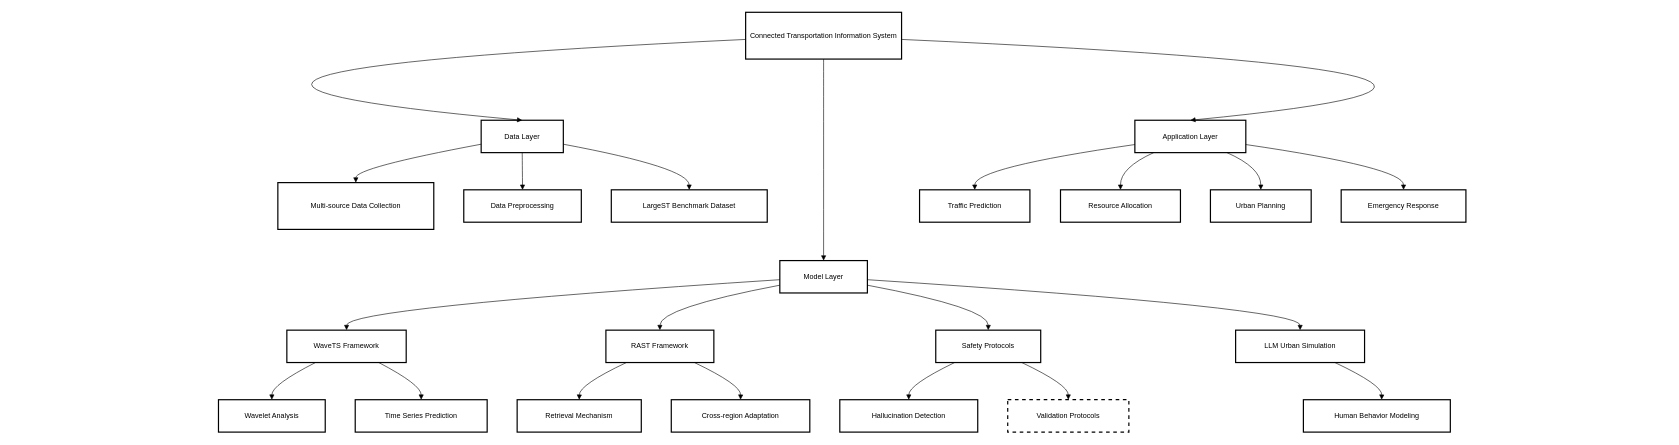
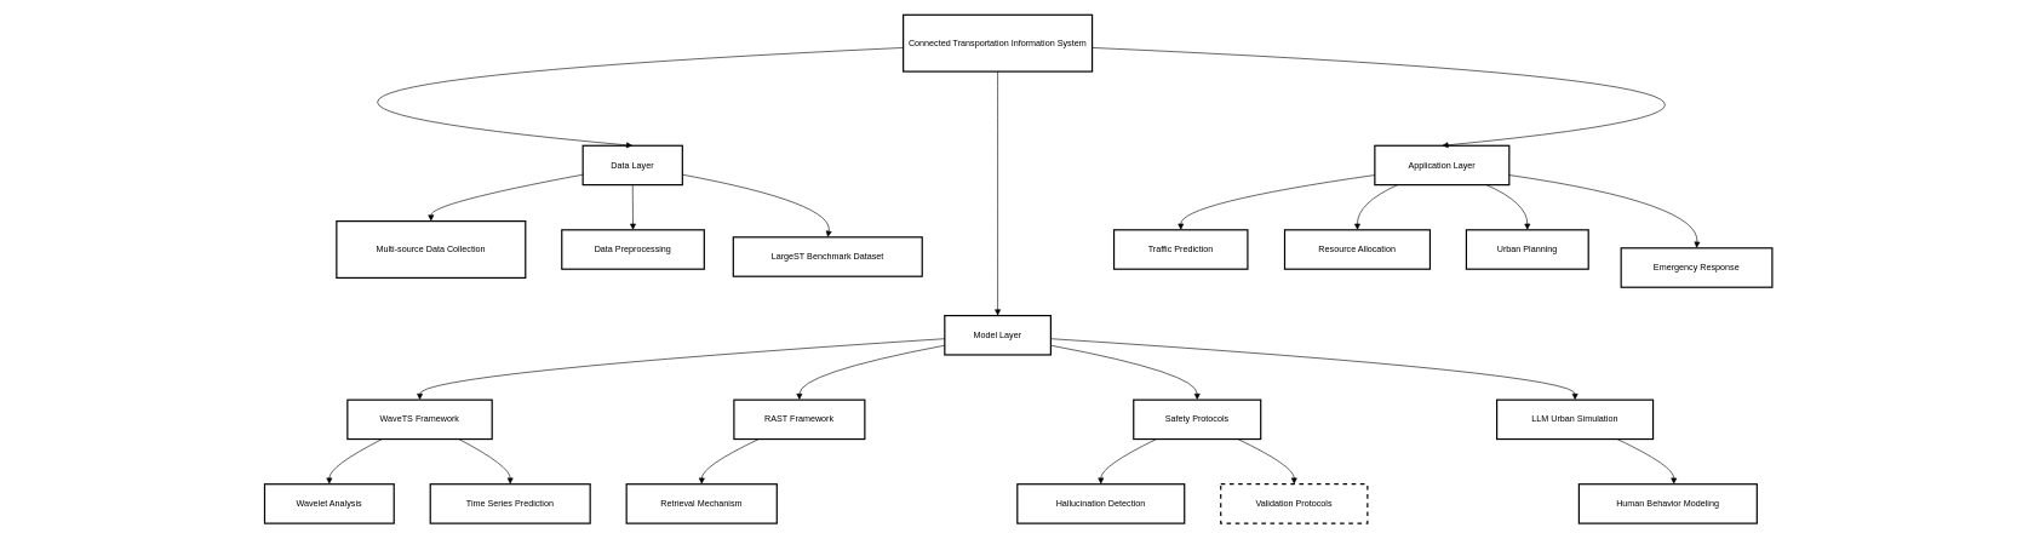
  <mxCell id="0" />
  <mxCell id="1" parent="0" />
  <mxCell id="2" value="Connected Transportation Information System" style="whiteSpace=wrap;strokeWidth=2;" vertex="1" parent="1"><mxGeometry x="1242" y="20" width="260" height="78" as="geometry" /></mxCell>
  <mxCell id="3" value="Data Layer" style="whiteSpace=wrap;strokeWidth=2;" vertex="1" parent="1"><mxGeometry x="801" y="200" width="137" height="54" as="geometry" /></mxCell>
  <mxCell id="4" value="Model Layer" style="whiteSpace=wrap;strokeWidth=2;" vertex="1" parent="1"><mxGeometry x="1299" y="434" width="146" height="54" as="geometry" /></mxCell>
  <mxCell id="5" value="Application Layer" style="whiteSpace=wrap;strokeWidth=2;" vertex="1" parent="1"><mxGeometry x="1891" y="200" width="185" height="54" as="geometry" /></mxCell>
  <mxCell id="6" value="Multi-source Data Collection" style="whiteSpace=wrap;strokeWidth=2;" vertex="1" parent="1"><mxGeometry x="462" y="304" width="260" height="78" as="geometry" /></mxCell>
  <mxCell id="7" value="Data Preprocessing" style="whiteSpace=wrap;strokeWidth=2;" vertex="1" parent="1"><mxGeometry x="772" y="316" width="196" height="54" as="geometry" /></mxCell>
- <mxCell id="8" value="LargeST Benchmark Dataset" style="whiteSpace=wrap;strokeWidth=2;" vertex="1" parent="1"><mxGeometry x="1018" y="316" width="260" height="54" as="geometry" /></mxCell>
+ <mxCell id="8" value="LargeST Benchmark Dataset" style="whiteSpace=wrap;strokeWidth=2;" vertex="1" parent="1"><mxGeometry x="1008" y="326" width="260" height="54" as="geometry" /></mxCell>
  <mxCell id="9" value="WaveTS Framework" style="whiteSpace=wrap;strokeWidth=2;" vertex="1" parent="1"><mxGeometry x="477" y="550" width="199" height="54" as="geometry" /></mxCell>
  <mxCell id="10" value="RAST Framework" style="whiteSpace=wrap;strokeWidth=2;" vertex="1" parent="1"><mxGeometry x="1009" y="550" width="180" height="54" as="geometry" /></mxCell>
  <mxCell id="11" value="Safety Protocols" style="whiteSpace=wrap;strokeWidth=2;" vertex="1" parent="1"><mxGeometry x="1559" y="550" width="175" height="54" as="geometry" /></mxCell>
  <mxCell id="12" value="LLM Urban Simulation" style="whiteSpace=wrap;strokeWidth=2;" vertex="1" parent="1"><mxGeometry x="2059" y="550" width="215" height="54" as="geometry" /></mxCell>
  <mxCell id="13" value="Wavelet Analysis" style="whiteSpace=wrap;strokeWidth=2;" vertex="1" parent="1"><mxGeometry x="363" y="666" width="178" height="54" as="geometry" /></mxCell>
  <mxCell id="14" value="Time Series Prediction" style="whiteSpace=wrap;strokeWidth=2;" vertex="1" parent="1"><mxGeometry x="591" y="666" width="220" height="54" as="geometry" /></mxCell>
  <mxCell id="15" value="Retrieval Mechanism" style="whiteSpace=wrap;strokeWidth=2;" vertex="1" parent="1"><mxGeometry x="861" y="666" width="207" height="54" as="geometry" /></mxCell>
- <mxCell id="16" value="Cross-region Adaptation" style="whiteSpace=wrap;strokeWidth=2;" vertex="1" parent="1"><mxGeometry x="1118" y="666" width="231" height="54" as="geometry" /></mxCell>
  <mxCell id="17" value="Hallucination Detection" style="whiteSpace=wrap;strokeWidth=2;" vertex="1" parent="1"><mxGeometry x="1399" y="666" width="230" height="54" as="geometry" /></mxCell>
  <mxCell id="18" value="Validation Protocols" style="whiteSpace=wrap;strokeWidth=2;dashed=1;" vertex="1" parent="1"><mxGeometry x="1679" y="666" width="202" height="54" as="geometry" /></mxCell>
  <mxCell id="19" value="Human Behavior Modeling" style="whiteSpace=wrap;strokeWidth=2;" vertex="1" parent="1"><mxGeometry x="2172" y="666" width="245" height="54" as="geometry" /></mxCell>
  <mxCell id="20" value="Traffic Prediction" style="whiteSpace=wrap;strokeWidth=2;" vertex="1" parent="1"><mxGeometry x="1532" y="316" width="184" height="54" as="geometry" /></mxCell>
  <mxCell id="21" value="Resource Allocation" style="whiteSpace=wrap;strokeWidth=2;" vertex="1" parent="1"><mxGeometry x="1767" y="316" width="200" height="54" as="geometry" /></mxCell>
  <mxCell id="22" value="Urban Planning" style="whiteSpace=wrap;strokeWidth=2;" vertex="1" parent="1"><mxGeometry x="2017" y="316" width="168" height="54" as="geometry" /></mxCell>
- <mxCell id="23" value="Emergency Response" style="whiteSpace=wrap;strokeWidth=2;" vertex="1" parent="1"><mxGeometry x="2235" y="316" width="208" height="54" as="geometry" /></mxCell>
+ <mxCell id="23" value="Emergency Response" style="whiteSpace=wrap;strokeWidth=2;" vertex="1" parent="1"><mxGeometry x="2230" y="341" width="208" height="54" as="geometry" /></mxCell>
  <mxCell id="24" value="" style="curved=1;startArrow=none;endArrow=block;exitX=0;exitY=0.58;entryX=0.5;entryY=0;rounded=0;" edge="1" parent="1" source="2" target="3"><mxGeometry relative="1" as="geometry"><Array as="points"><mxPoint x="20" y="123" /></Array></mxGeometry></mxCell>
  <mxCell id="25" value="" style="curved=1;startArrow=none;endArrow=block;exitX=0.5;exitY=1;entryX=0.5;entryY=0;rounded=0;" edge="1" parent="1" source="2" target="4"><mxGeometry relative="1" as="geometry"><Array as="points" /></mxGeometry></mxCell>
  <mxCell id="26" value="" style="curved=1;startArrow=none;endArrow=block;exitX=1;exitY=0.58;entryX=0.5;entryY=0;rounded=0;" edge="1" parent="1" source="2" target="5"><mxGeometry relative="1" as="geometry"><Array as="points"><mxPoint x="2776" y="123" /></Array></mxGeometry></mxCell>
  <mxCell id="27" value="" style="curved=1;startArrow=none;endArrow=block;exitX=0;exitY=0.74;entryX=0.5;entryY=0;rounded=0;" edge="1" parent="1" source="3" target="6"><mxGeometry relative="1" as="geometry"><Array as="points"><mxPoint x="592" y="279" /></Array></mxGeometry></mxCell>
  <mxCell id="28" value="" style="curved=1;startArrow=none;endArrow=block;exitX=0.5;exitY=1;entryX=0.5;entryY=0;rounded=0;" edge="1" parent="1" source="3" target="7"><mxGeometry relative="1" as="geometry"><Array as="points" /></mxGeometry></mxCell>
  <mxCell id="29" value="" style="curved=1;startArrow=none;endArrow=block;exitX=1;exitY=0.74;entryX=0.5;entryY=0;rounded=0;" edge="1" parent="1" source="3" target="8"><mxGeometry relative="1" as="geometry"><Array as="points"><mxPoint x="1147" y="279" /></Array></mxGeometry></mxCell>
  <mxCell id="30" value="" style="curved=1;startArrow=none;endArrow=block;exitX=0;exitY=0.59;entryX=0.5;entryY=0;rounded=0;" edge="1" parent="1" source="4" target="9"><mxGeometry relative="1" as="geometry"><Array as="points"><mxPoint x="577" y="513" /></Array></mxGeometry></mxCell>
  <mxCell id="31" value="" style="curved=1;startArrow=none;endArrow=block;exitX=0;exitY=0.76;entryX=0.5;entryY=0;rounded=0;" edge="1" parent="1" source="4" target="10"><mxGeometry relative="1" as="geometry"><Array as="points"><mxPoint x="1099" y="513" /></Array></mxGeometry></mxCell>
  <mxCell id="32" value="" style="curved=1;startArrow=none;endArrow=block;exitX=1;exitY=0.76;entryX=0.5;entryY=0;rounded=0;" edge="1" parent="1" source="4" target="11"><mxGeometry relative="1" as="geometry"><Array as="points"><mxPoint x="1647" y="513" /></Array></mxGeometry></mxCell>
  <mxCell id="33" value="" style="curved=1;startArrow=none;endArrow=block;exitX=1;exitY=0.59;entryX=0.5;entryY=0;rounded=0;" edge="1" parent="1" source="4" target="12"><mxGeometry relative="1" as="geometry"><Array as="points"><mxPoint x="2167" y="513" /></Array></mxGeometry></mxCell>
  <mxCell id="34" value="" style="curved=1;startArrow=none;endArrow=block;exitX=0.24;exitY=1;entryX=0.5;entryY=0;rounded=0;" edge="1" parent="1" source="9" target="13"><mxGeometry relative="1" as="geometry"><Array as="points"><mxPoint x="452" y="641" /></Array></mxGeometry></mxCell>
  <mxCell id="35" value="" style="curved=1;startArrow=none;endArrow=block;exitX=0.77;exitY=1;entryX=0.5;entryY=0;rounded=0;" edge="1" parent="1" source="9" target="14"><mxGeometry relative="1" as="geometry"><Array as="points"><mxPoint x="701" y="641" /></Array></mxGeometry></mxCell>
  <mxCell id="36" value="" style="curved=1;startArrow=none;endArrow=block;exitX=0.19;exitY=1;entryX=0.5;entryY=0;rounded=0;" edge="1" parent="1" source="10" target="15"><mxGeometry relative="1" as="geometry"><Array as="points"><mxPoint x="965" y="641" /></Array></mxGeometry></mxCell>
- <mxCell id="37" value="" style="curved=1;startArrow=none;endArrow=block;exitX=0.82;exitY=1;entryX=0.5;entryY=0;rounded=0;" edge="1" parent="1" source="10" target="16"><mxGeometry relative="1" as="geometry"><Array as="points"><mxPoint x="1234" y="641" /></Array></mxGeometry></mxCell>
  <mxCell id="38" value="" style="curved=1;startArrow=none;endArrow=block;exitX=0.18;exitY=1;entryX=0.5;entryY=0;rounded=0;" edge="1" parent="1" source="11" target="17"><mxGeometry relative="1" as="geometry"><Array as="points"><mxPoint x="1514" y="641" /></Array></mxGeometry></mxCell>
  <mxCell id="39" value="" style="curved=1;startArrow=none;endArrow=block;exitX=0.82;exitY=1;entryX=0.5;entryY=0;rounded=0;" edge="1" parent="1" source="11" target="18"><mxGeometry relative="1" as="geometry"><Array as="points"><mxPoint x="1780" y="641" /></Array></mxGeometry></mxCell>
  <mxCell id="40" value="" style="curved=1;startArrow=none;endArrow=block;exitX=0.77;exitY=1;entryX=0.5;entryY=0;rounded=0;" edge="1" parent="1" source="12"><mxGeometry relative="1" as="geometry"><Array as="points"><mxPoint x="2303" y="641" /></Array><mxPoint x="2302.5" y="666" as="targetPoint" /></mxGeometry></mxCell>
  <mxCell id="41" value="" style="curved=1;startArrow=none;endArrow=block;exitX=0;exitY=0.75;entryX=0.5;entryY=0;rounded=0;" edge="1" parent="1" source="5" target="20"><mxGeometry relative="1" as="geometry"><Array as="points"><mxPoint x="1624" y="279" /></Array></mxGeometry></mxCell>
  <mxCell id="42" value="" style="curved=1;startArrow=none;endArrow=block;exitX=0.17;exitY=1;entryX=0.5;entryY=0;rounded=0;" edge="1" parent="1" source="5" target="21"><mxGeometry relative="1" as="geometry"><Array as="points"><mxPoint x="1867" y="279" /></Array></mxGeometry></mxCell>
  <mxCell id="43" value="" style="curved=1;startArrow=none;endArrow=block;exitX=0.83;exitY=1;entryX=0.5;entryY=0;rounded=0;" edge="1" parent="1" source="5" target="22"><mxGeometry relative="1" as="geometry"><Array as="points"><mxPoint x="2101" y="279" /></Array></mxGeometry></mxCell>
  <mxCell id="44" value="" style="curved=1;startArrow=none;endArrow=block;exitX=1;exitY=0.75;entryX=0.5;entryY=0;rounded=0;" edge="1" parent="1" source="5" target="23"><mxGeometry relative="1" as="geometry"><Array as="points"><mxPoint x="2339" y="279" /></Array></mxGeometry></mxCell>
